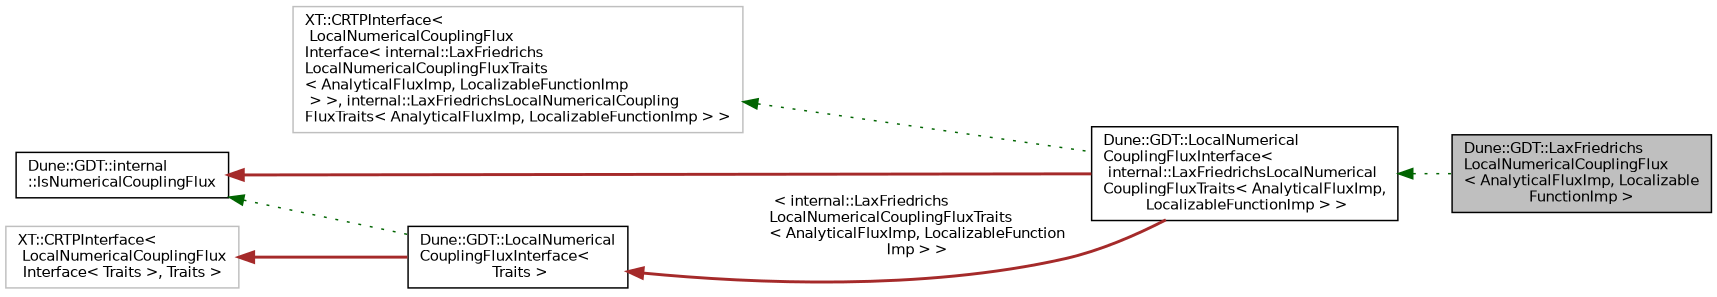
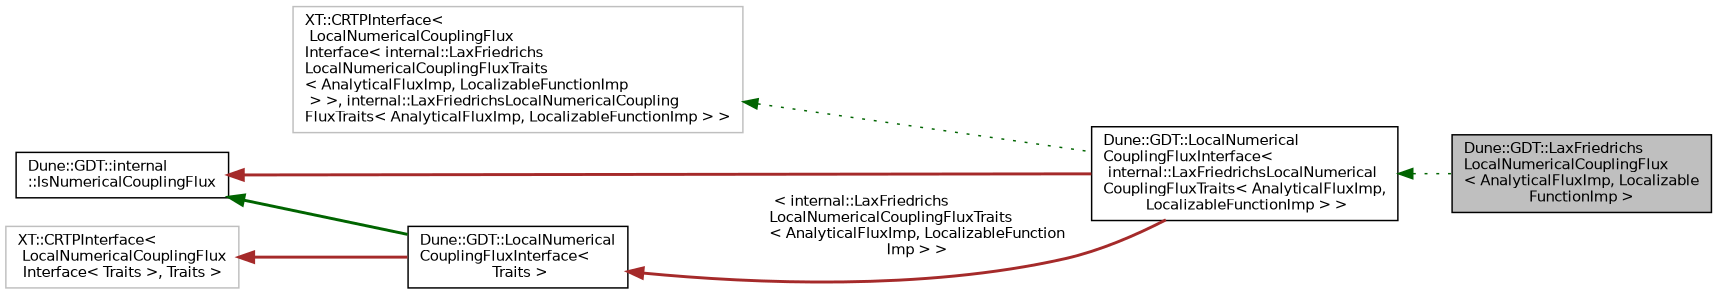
  digraph {
    rankdir=LR
    node [color=black fillcolor=white fontname=Helvetica fontsize=10 shape=record style=filled]
    edge [color=darkgreen dir=back fontname=Helvetica fontsize=10 labelfontname=Helvetica labelfontsize=10 style=bold]
    n1 [fillcolor=grey75 fontcolor=black height=0.2 label="Dune::GDT::LaxFriedrichs\lLocalNumericalCouplingFlux\l\< AnalyticalFluxImp, Localizable\lFunctionImp \>" width=0.4]
    n2 [height=0.2 label="Dune::GDT::LocalNumerical\lCouplingFluxInterface\<\l internal::LaxFriedrichsLocalNumerical\lCouplingFluxTraits\< AnalyticalFluxImp,\l LocalizableFunctionImp \> \>" width=0.4]
    n3 [color=grey75 height=0.2 label="XT::CRTPInterface\<\l LocalNumericalCouplingFlux\lInterface\< internal::LaxFriedrichs\lLocalNumericalCouplingFluxTraits\l\< AnalyticalFluxImp, LocalizableFunctionImp\l \> \>, internal::LaxFriedrichsLocalNumericalCoupling\lFluxTraits\< AnalyticalFluxImp, LocalizableFunctionImp \> \>" width=0.4]
    n4 [height=0.2 label="Dune::GDT::internal\l::IsNumericalCouplingFlux" width=0.4]
    n5 [height=0.2 label="Dune::GDT::LocalNumerical\lCouplingFluxInterface\<\l Traits \>" width=0.4]
    n6 [color=grey75 height=0.2 label="XT::CRTPInterface\<\l LocalNumericalCouplingFlux\lInterface\< Traits \>, Traits \>" width=0.4]
    n2 -> n1 [style=dotted]
    n3 -> n2 [style=dotted]
    n4 -> n2 [color=brown]
-   n4 -> n5 [style=dotted]
+   n4 -> n5
    n5 -> n2 [color=brown label=" \< internal::LaxFriedrichs\lLocalNumericalCouplingFluxTraits\l\< AnalyticalFluxImp, LocalizableFunction\lImp \> \>"]
    n6 -> n5 [color=brown]
  }
